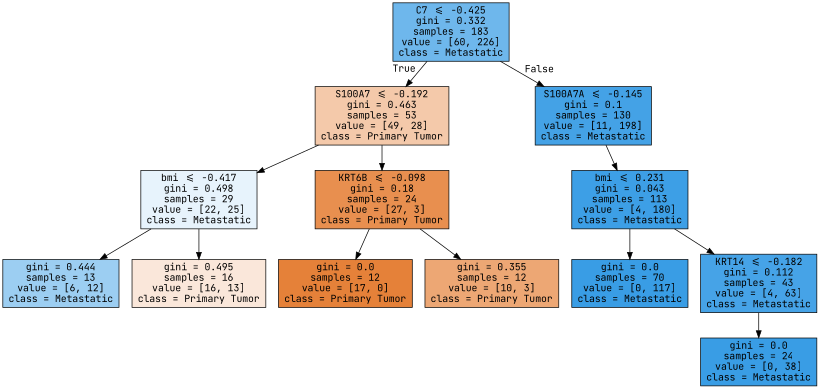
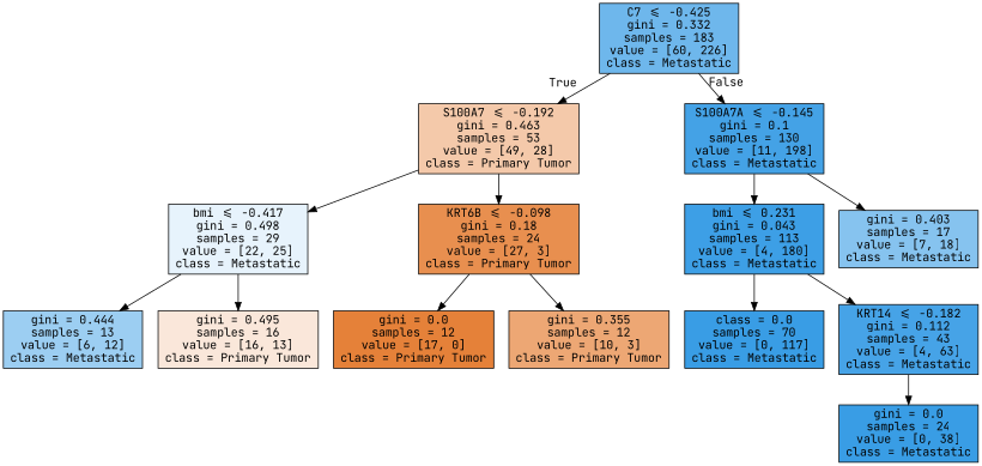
  digraph {
    fontname="JetBrains Mono"
    node [color=black fillcolor="#399de5" fontname="JetBrains Mono" shape=box style=filled]
    edge [fontname="JetBrains Mono"]
    n1 [fillcolor="#6eb7ec" label="C7 <= -0.425\ngini = 0.332\nsamples = 183\nvalue = [60, 226]\nclass = Metastatic"]
    n2 [fillcolor="#f4c9aa" label="S100A7 <= -0.192\ngini = 0.463\nsamples = 53\nvalue = [49, 28]\nclass = Primary Tumor"]
    n3 [fillcolor="#44a2e6" label="S100A7A <= -0.145\ngini = 0.1\nsamples = 130\nvalue = [11, 198]\nclass = Metastatic"]
    n4 [fillcolor="#e7f3fc" label="bmi <= -0.417\ngini = 0.498\nsamples = 29\nvalue = [22, 25]\nclass = Metastatic"]
    n5 [fillcolor="#e88f4f" label="KRT6B <= -0.098\ngini = 0.18\nsamples = 24\nvalue = [27, 3]\nclass = Primary Tumor"]
    n6 [fillcolor="#3d9fe6" label="bmi <= 0.231\ngini = 0.043\nsamples = 113\nvalue = [4, 180]\nclass = Metastatic"]
+   n7 [fillcolor="#86c3ef" label="gini = 0.403\nsamples = 17\nvalue = [7, 18]\nclass = Metastatic"]
    n8 [fillcolor="#9ccef2" label="gini = 0.444\nsamples = 13\nvalue = [6, 12]\nclass = Metastatic"]
    n9 [fillcolor="#fae7da" label="gini = 0.495\nsamples = 16\nvalue = [16, 13]\nclass = Primary Tumor"]
    n10 [fillcolor="#e58139" label="gini = 0.0\nsamples = 12\nvalue = [17, 0]\nclass = Primary Tumor"]
    n11 [fillcolor="#eda774" label="gini = 0.355\nsamples = 12\nvalue = [10, 3]\nclass = Primary Tumor"]
-   n12 [label="gini = 0.0\nsamples = 70\nvalue = [0, 117]\nclass = Metastatic"]
+   n12 [label="class = 0.0\nsamples = 70\nvalue = [0, 117]\nclass = Metastatic"]
    n13 [fillcolor="#46a3e7" label="KRT14 <= -0.182\ngini = 0.112\nsamples = 43\nvalue = [4, 63]\nclass = Metastatic"]
    n14 [label="gini = 0.0\nsamples = 24\nvalue = [0, 38]\nclass = Metastatic"]
    n1 -> n2 [headlabel=True labelangle=45 labeldistance=2.5]
    n1 -> n3 [headlabel=False labelangle=-45 labeldistance=2.5]
    n2 -> n4
    n2 -> n5
    n3 -> n6
+   n3 -> n7
    n4 -> n8
    n4 -> n9
    n5 -> n10
    n5 -> n11
    n6 -> n12
    n6 -> n13
    n13 -> n14
  }
